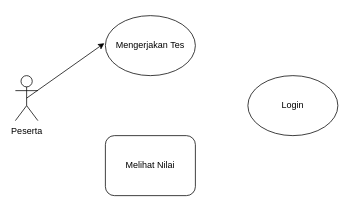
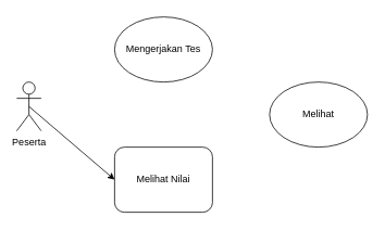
  <mxCell id="0" />
  <mxCell id="1" parent="0" />
+ <mxCell id="2" style="rounded=0;orthogonalLoop=1;jettySize=auto;html=1;exitX=0.5;exitY=0.5;exitDx=0;exitDy=0;exitPerimeter=0;entryX=0;entryY=0.5;entryDx=0;entryDy=0;" edge="1" parent="1" source="3" target="5"><mxGeometry relative="1" as="geometry" /></mxCell>
  <mxCell id="3" value="Peserta" style="shape=umlActor;verticalLabelPosition=bottom;verticalAlign=top;html=1;outlineConnect=0;" vertex="1" parent="1"><mxGeometry x="20" y="100" width="30" height="60" as="geometry" /></mxCell>
  <mxCell id="4" value="Mengerjakan Tes" style="ellipse;whiteSpace=wrap;html=1;" vertex="1" parent="1"><mxGeometry x="140" y="20" width="120" height="80" as="geometry" /></mxCell>
  <mxCell id="5" value="Melihat Nilai" style="whiteSpace=wrap;html=1;rounded=1;" vertex="1" parent="1"><mxGeometry x="140" y="180" width="120" height="80" as="geometry" /></mxCell>
- <mxCell id="6" style="rounded=0;orthogonalLoop=1;jettySize=auto;html=1;exitX=0.5;exitY=0.5;exitDx=0;exitDy=0;exitPerimeter=0;entryX=-0.011;entryY=0.459;entryDx=0;entryDy=0;entryPerimeter=0;" edge="1" parent="1" source="3" target="4"><mxGeometry relative="1" as="geometry" /></mxCell>
- <mxCell id="7" value="Login" style="ellipse;whiteSpace=wrap;html=1;" vertex="1" parent="1"><mxGeometry x="330" y="100" width="120" height="80" as="geometry" /></mxCell>
+ <mxCell id="7" value="Melihat" style="ellipse;whiteSpace=wrap;html=1;" vertex="1" parent="1"><mxGeometry x="330" y="100" width="120" height="80" as="geometry" /></mxCell>
